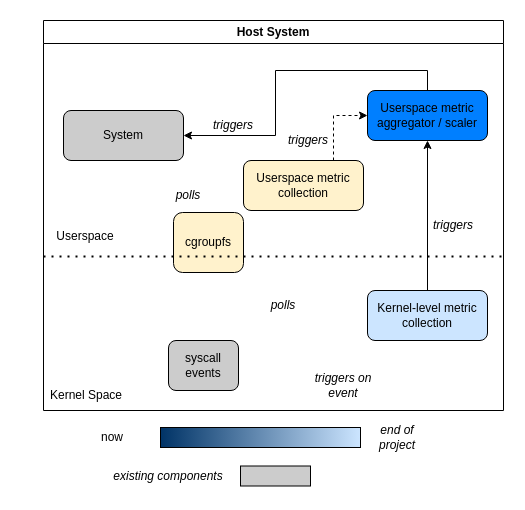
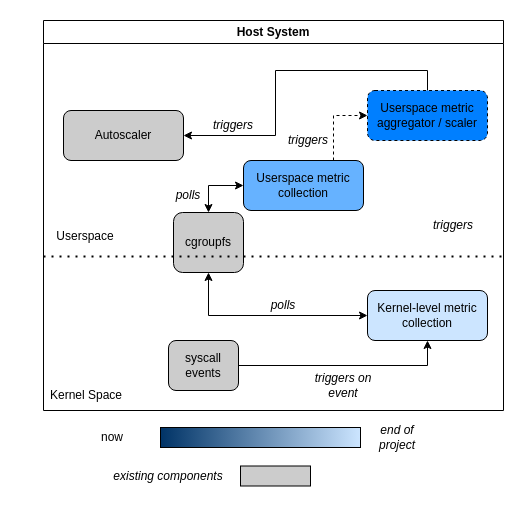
  <mxCell id="0" />
  <mxCell id="1" parent="0" />
  <mxCell id="2" value="Host System" style="swimlane;whiteSpace=wrap;html=1;" vertex="1" parent="1"><mxGeometry x="43" y="20" width="460" height="390" as="geometry" /></mxCell>
  <mxCell id="3" value="Kernel Space" style="text;html=1;strokeColor=none;fillColor=none;align=center;verticalAlign=middle;whiteSpace=wrap;rounded=0;" vertex="1" parent="2"><mxGeometry x="-8" y="360" width="102" height="30" as="geometry" /></mxCell>
  <mxCell id="4" value="Userspace" style="text;html=1;strokeColor=none;fillColor=none;align=center;verticalAlign=middle;whiteSpace=wrap;rounded=0;" vertex="1" parent="2"><mxGeometry x="-23" y="201" width="130" height="30" as="geometry" /></mxCell>
- <mxCell id="5" style="edgeStyle=orthogonalEdgeStyle;rounded=0;orthogonalLoop=1;jettySize=auto;html=1;exitX=0.5;exitY=0;exitDx=0;exitDy=0;" edge="1" parent="2" source="8" target="11"><mxGeometry relative="1" as="geometry" /></mxCell>
+ <mxCell id="6" style="edgeStyle=orthogonalEdgeStyle;rounded=0;orthogonalLoop=1;jettySize=auto;html=1;exitX=0.5;exitY=1;exitDx=0;exitDy=0;startArrow=classic;startFill=1;endArrow=none;endFill=0;" edge="1" parent="2" source="8" target="13"><mxGeometry relative="1" as="geometry" /></mxCell>
+ <mxCell id="7" style="edgeStyle=orthogonalEdgeStyle;rounded=0;orthogonalLoop=1;jettySize=auto;html=1;exitX=0;exitY=0.5;exitDx=0;exitDy=0;entryX=0.5;entryY=1;entryDx=0;entryDy=0;startArrow=classic;startFill=1;" edge="1" parent="2" source="8" target="14"><mxGeometry relative="1" as="geometry" /></mxCell>
  <mxCell id="8" value="Kernel-level metric collection" style="rounded=1;whiteSpace=wrap;html=1;fillColor=#CCE5FF;" vertex="1" parent="2"><mxGeometry x="324" y="270" width="120" height="50" as="geometry" /></mxCell>
  <mxCell id="9" style="edgeStyle=orthogonalEdgeStyle;rounded=0;orthogonalLoop=1;jettySize=auto;html=1;exitX=0.5;exitY=0;exitDx=0;exitDy=0;entryX=1;entryY=0.5;entryDx=0;entryDy=0;" edge="1" parent="2" source="11" target="12"><mxGeometry relative="1" as="geometry" /></mxCell>
- <mxCell id="11" value="Userspace metric aggregator / scaler" style="rounded=1;whiteSpace=wrap;html=1;fillColor=#007FFF;" vertex="1" parent="2"><mxGeometry x="324" y="70" width="120" height="50" as="geometry" /></mxCell>
- <mxCell id="12" value="System" style="rounded=1;whiteSpace=wrap;html=1;fillColor=#CCCCCC;" vertex="1" parent="2"><mxGeometry x="20" y="90" width="120" height="50" as="geometry" /></mxCell>
+ <mxCell id="10" style="edgeStyle=orthogonalEdgeStyle;rounded=0;orthogonalLoop=1;jettySize=auto;html=1;entryX=0.5;entryY=0;entryDx=0;entryDy=0;startArrow=classic;startFill=1;exitX=0;exitY=0.5;exitDx=0;exitDy=0;" edge="1" parent="2" source="16" target="14"><mxGeometry relative="1" as="geometry"><mxPoint x="230" y="170" as="sourcePoint" /></mxGeometry></mxCell>
+ <mxCell id="11" value="Userspace metric aggregator / scaler" style="rounded=1;whiteSpace=wrap;html=1;fillColor=#007FFF;dashed=1;" vertex="1" parent="2"><mxGeometry x="324" y="70" width="120" height="50" as="geometry" /></mxCell>
+ <mxCell id="12" value="Autoscaler" style="rounded=1;whiteSpace=wrap;html=1;fillColor=#CCCCCC;" vertex="1" parent="2"><mxGeometry x="20" y="90" width="120" height="50" as="geometry" /></mxCell>
  <mxCell id="13" value="syscall events" style="rounded=1;whiteSpace=wrap;html=1;fillColor=#CCCCCC;" vertex="1" parent="2"><mxGeometry x="125" y="320" width="70" height="50" as="geometry" /></mxCell>
- <mxCell id="14" value="cgroupfs" style="rounded=1;whiteSpace=wrap;html=1;fillColor=#fff2cc;" vertex="1" parent="2"><mxGeometry x="130" y="192" width="70" height="60" as="geometry" /></mxCell>
+ <mxCell id="14" value="cgroupfs" style="rounded=1;whiteSpace=wrap;html=1;fillColor=#CCCCCC;" vertex="1" parent="2"><mxGeometry x="130" y="192" width="70" height="60" as="geometry" /></mxCell>
  <mxCell id="15" style="edgeStyle=orthogonalEdgeStyle;rounded=0;orthogonalLoop=1;jettySize=auto;html=1;exitX=0.75;exitY=0;exitDx=0;exitDy=0;entryX=0;entryY=0.5;entryDx=0;entryDy=0;dashed=1;" edge="1" parent="2" source="16" target="11"><mxGeometry relative="1" as="geometry" /></mxCell>
- <mxCell id="16" value="Userspace metric collection" style="rounded=1;whiteSpace=wrap;html=1;fillColor=#fff2cc;" vertex="1" parent="2"><mxGeometry x="200" y="140" width="120" height="50" as="geometry" /></mxCell>
+ <mxCell id="16" value="Userspace metric collection" style="rounded=1;whiteSpace=wrap;html=1;fillColor=#66B2FF;" vertex="1" parent="2"><mxGeometry x="200" y="140" width="120" height="50" as="geometry" /></mxCell>
  <mxCell id="17" value="&lt;i&gt;polls&lt;/i&gt;" style="text;html=1;strokeColor=none;fillColor=none;align=center;verticalAlign=middle;whiteSpace=wrap;rounded=0;" vertex="1" parent="2"><mxGeometry x="115" y="160" width="60" height="30" as="geometry" /></mxCell>
  <mxCell id="18" value="&lt;i&gt;polls&lt;/i&gt;" style="text;html=1;strokeColor=none;fillColor=none;align=center;verticalAlign=middle;whiteSpace=wrap;rounded=0;" vertex="1" parent="2"><mxGeometry x="210" y="270" width="60" height="30" as="geometry" /></mxCell>
  <mxCell id="19" value="&lt;i&gt;triggers on event&lt;/i&gt;" style="text;html=1;strokeColor=none;fillColor=none;align=center;verticalAlign=middle;whiteSpace=wrap;rounded=0;" vertex="1" parent="2"><mxGeometry x="270" y="350" width="60" height="30" as="geometry" /></mxCell>
  <mxCell id="20" value="&lt;i&gt;triggers&lt;/i&gt;" style="text;html=1;strokeColor=none;fillColor=none;align=center;verticalAlign=middle;whiteSpace=wrap;rounded=0;" vertex="1" parent="2"><mxGeometry x="160" y="90" width="60" height="30" as="geometry" /></mxCell>
  <mxCell id="21" value="&lt;i&gt;triggers&lt;/i&gt;" style="text;html=1;strokeColor=none;fillColor=none;align=center;verticalAlign=middle;whiteSpace=wrap;rounded=0;" vertex="1" parent="2"><mxGeometry x="380" y="190" width="60" height="30" as="geometry" /></mxCell>
  <mxCell id="22" value="&lt;i&gt;triggers&lt;/i&gt;" style="text;html=1;strokeColor=none;fillColor=none;align=center;verticalAlign=middle;whiteSpace=wrap;rounded=0;" vertex="1" parent="2"><mxGeometry x="240" y="110" width="50" height="20" as="geometry" /></mxCell>
  <mxCell id="23" value="" style="endArrow=none;dashed=1;html=1;dashPattern=1 3;strokeWidth=2;rounded=0;" edge="1" parent="1"><mxGeometry width="50" height="50" relative="1" as="geometry"><mxPoint x="43" y="256" as="sourcePoint" /><mxPoint x="503" y="256" as="targetPoint" /></mxGeometry></mxCell>
  <mxCell id="24" value="" style="rounded=0;whiteSpace=wrap;html=1;gradientColor=#003366;gradientDirection=west;fillColor=#CCE5FF;" vertex="1" parent="1"><mxGeometry x="160" y="427" width="200" height="20" as="geometry" /></mxCell>
  <mxCell id="25" value="now" style="text;html=1;strokeColor=none;fillColor=none;align=center;verticalAlign=middle;whiteSpace=wrap;rounded=0;" vertex="1" parent="1"><mxGeometry x="82" y="422" width="60" height="30" as="geometry" /></mxCell>
  <mxCell id="26" value="&lt;i&gt;end of project&lt;/i&gt;" style="text;html=1;strokeColor=none;fillColor=none;align=center;verticalAlign=middle;whiteSpace=wrap;rounded=0;" vertex="1" parent="1"><mxGeometry x="364" y="422" width="66" height="30" as="geometry" /></mxCell>
  <mxCell id="27" value="" style="rounded=0;whiteSpace=wrap;html=1;fillColor=#CCCCCC;" vertex="1" parent="1"><mxGeometry x="240" y="465.5" width="70" height="20" as="geometry" /></mxCell>
  <mxCell id="28" value="&lt;i&gt;existing components&lt;/i&gt;" style="text;html=1;strokeColor=none;fillColor=none;align=center;verticalAlign=middle;whiteSpace=wrap;rounded=0;" vertex="1" parent="1"><mxGeometry x="110" y="463" width="116" height="25" as="geometry" /></mxCell>
